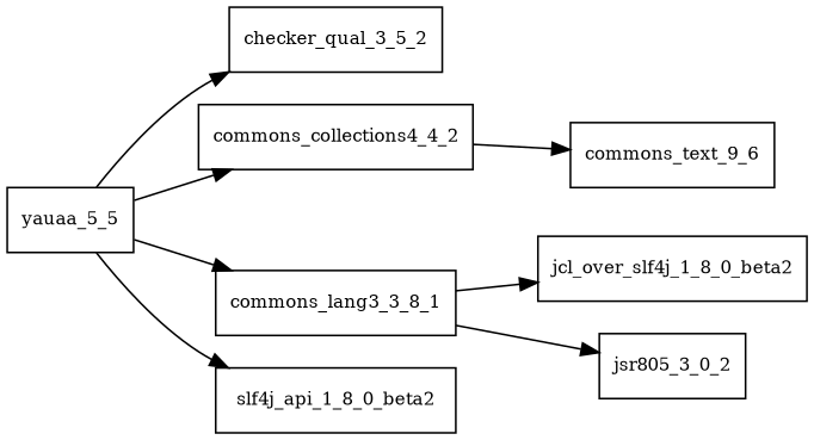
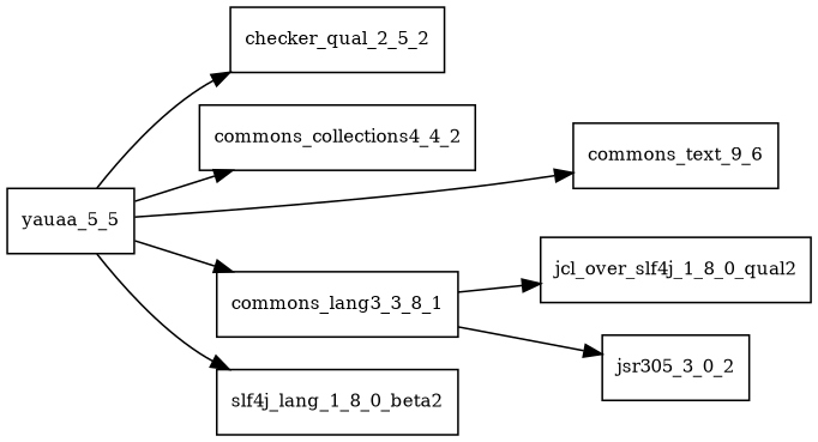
  digraph {
    rankdir=LR
    node [fontsize=10.0 shape=box]
    yauaa_5_5
-   checker_qual_2_5_2 [label=checker_qual_3_5_2]
+   checker_qual_2_5_2
    commons_collections4_4_2
    commons_lang3_3_8_1
    n5 [label=commons_text_9_6]
-   slf4j_api_1_8_0_beta2
-   jcl_over_slf4j_1_8_0_beta2
-   jsr305_3_0_2 [label=jsr805_3_0_2]
+   slf4j_api_1_8_0_beta2 [label=slf4j_lang_1_8_0_beta2]
+   jcl_over_slf4j_1_8_0_beta2 [label=jcl_over_slf4j_1_8_0_qual2]
+   jsr305_3_0_2
    yauaa_5_5 -> checker_qual_2_5_2
    yauaa_5_5 -> commons_collections4_4_2
    yauaa_5_5 -> commons_lang3_3_8_1
-   commons_collections4_4_2 -> n5
+   yauaa_5_5 -> n5
    yauaa_5_5 -> slf4j_api_1_8_0_beta2
    commons_lang3_3_8_1 -> jcl_over_slf4j_1_8_0_beta2
    commons_lang3_3_8_1 -> jsr305_3_0_2
  }
